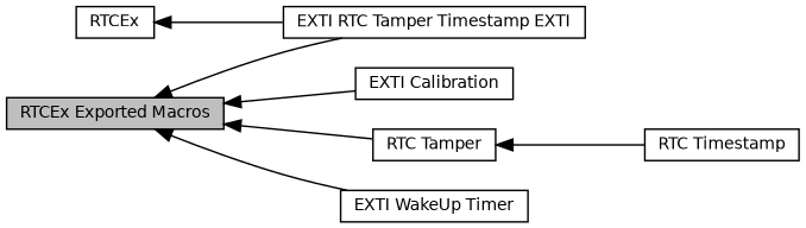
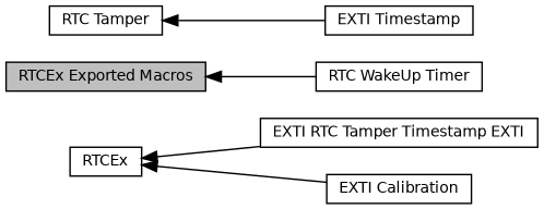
  digraph {
    rankdir=LR
    node [color=black fillcolor=white fontname=Helvetica fontsize=10 shape=box style=filled]
    edge [dir=back fontname=Helvetica fontsize=10 labelfontname=Helvetica labelfontsize=10 shape=plaintext style=solid]
    n1 [height=0.2 label=RTCEx width=0.4]
    n2 [height=0.2 label="EXTI RTC Tamper Timestamp EXTI" width=0.4]
    n3 [fillcolor=grey75 fontcolor=black height=0.2 label="RTCEx Exported Macros" width=0.4]
    n4 [height=0.2 label="EXTI Calibration" width=0.4]
    n5 [height=0.2 label="RTC Tamper" width=0.4]
-   n6 [height=0.2 label="EXTI WakeUp Timer" width=0.4]
-   n7 [height=0.2 label="RTC Timestamp" width=0.4]
+   n6 [height=0.2 label="RTC WakeUp Timer" width=0.4]
+   n7 [height=0.2 label="EXTI Timestamp" width=0.4]
    n1 -> n2
-   n3 -> n2
-   n3 -> n4
-   n3 -> n5
+   n1 -> n4
    n3 -> n6
    n5 -> n7
  }
